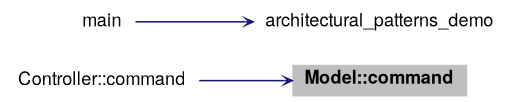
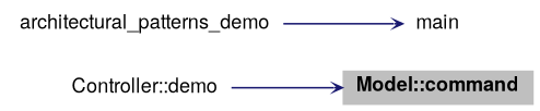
  digraph {
    rankdir=RL
    node [color=black fontname="Helvetica,Arial,sans-serif" fontsize=12 shape=plaintext]
    edge [arrowhead=open arrowsize=0.5 arrowtail=open color=midnightblue dir=back fontname="Helvetica,Arial,sans-serif" fontsize=15 labelfontsize=15 style=solid]
    n1 [fillcolor=grey75 fontcolor=black height=0.2 label=<<b>Model::command</b>> style=filled width=0.4]
-   n2 [height=0.2 label="Controller::command" width=0.4]
+   n2 [height=0.2 label="Controller::demo" width=0.4]
    n3 [height=0.2 label=architectural_patterns_demo width=0.4]
    n4 [height=0.2 label=main width=0.4]
    n1 -> n2
-   n3 -> n4
+   n4 -> n3
  }
